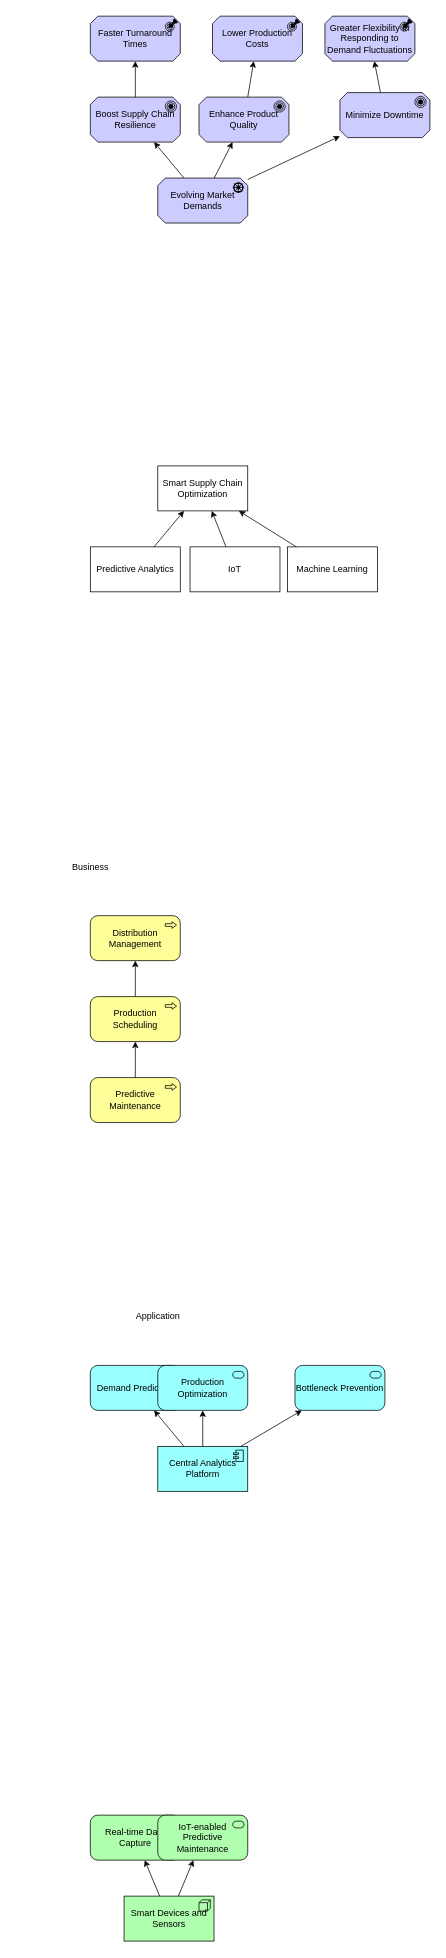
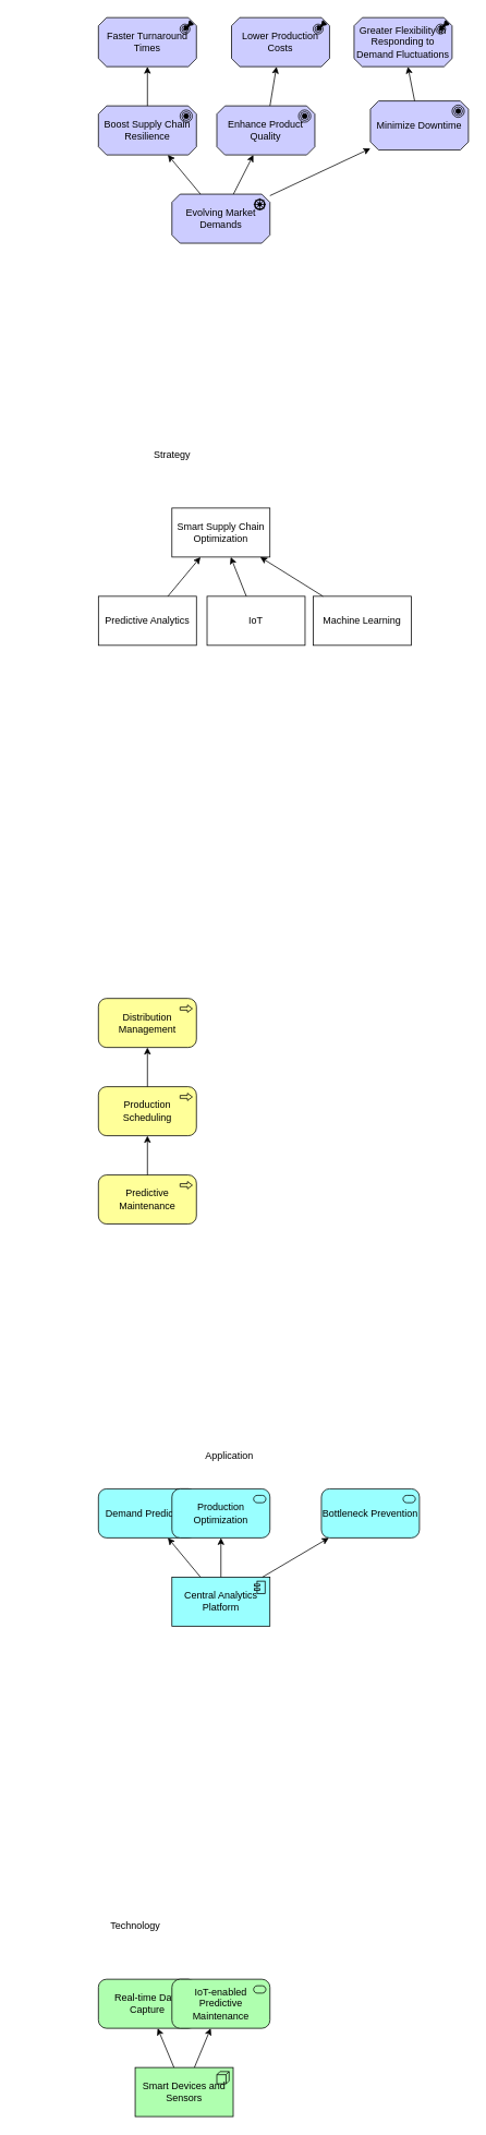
  <mxCell id="0" />
  <mxCell id="1" parent="0" />
  <mxCell id="2" value="Boost Supply Chain Resilience" style="html=1;outlineConnect=0;whiteSpace=wrap;fillColor=#CCCCFF;shape=mxgraph.archimate3.application;appType=goal;archiType=oct;" parent="1" vertex="1"><mxGeometry x="120" y="128" width="120" height="60" as="geometry" /></mxCell>
  <mxCell id="3" value="Enhance Product Quality" style="html=1;outlineConnect=0;whiteSpace=wrap;fillColor=#CCCCFF;shape=mxgraph.archimate3.application;appType=goal;archiType=oct;" parent="1" vertex="1"><mxGeometry x="265" y="128" width="120" height="60" as="geometry" /></mxCell>
  <mxCell id="4" value="Minimize Downtime" style="html=1;outlineConnect=0;whiteSpace=wrap;fillColor=#CCCCFF;shape=mxgraph.archimate3.application;appType=goal;archiType=oct;" parent="1" vertex="1"><mxGeometry x="453" y="122" width="120" height="60" as="geometry" /></mxCell>
  <mxCell id="5" value="Evolving Market Demands" style="html=1;outlineConnect=0;whiteSpace=wrap;fillColor=#CCCCFF;shape=mxgraph.archimate3.application;appType=driver;archiType=oct;" parent="1" vertex="1"><mxGeometry x="210" y="236" width="120" height="60" as="geometry" /></mxCell>
  <mxCell id="6" value="Faster Turnaround Times" style="html=1;outlineConnect=0;whiteSpace=wrap;fillColor=#CCCCFF;shape=mxgraph.archimate3.application;appType=outcome;archiType=oct;" parent="1" vertex="1"><mxGeometry x="120" y="20" width="120" height="60" as="geometry" /></mxCell>
  <mxCell id="7" value="Lower Production Costs" style="html=1;outlineConnect=0;whiteSpace=wrap;fillColor=#CCCCFF;shape=mxgraph.archimate3.application;appType=outcome;archiType=oct;" parent="1" vertex="1"><mxGeometry x="283" y="20" width="120" height="60" as="geometry" /></mxCell>
  <mxCell id="8" value="Greater Flexibility in Responding to Demand Fluctuations" style="html=1;outlineConnect=0;whiteSpace=wrap;fillColor=#CCCCFF;shape=mxgraph.archimate3.application;appType=outcome;archiType=oct;" parent="1" vertex="1"><mxGeometry x="433" y="20" width="120" height="60" as="geometry" /></mxCell>
  <mxCell id="9" style="html=1;shape=mxgraph.archimate3.relationship;archiType=influence;" parent="1" source="5" target="2" edge="1"><mxGeometry relative="1" as="geometry" /></mxCell>
  <mxCell id="10" style="html=1;shape=mxgraph.archimate3.relationship;archiType=influence;" parent="1" source="5" target="3" edge="1"><mxGeometry relative="1" as="geometry" /></mxCell>
  <mxCell id="11" style="html=1;shape=mxgraph.archimate3.relationship;archiType=influence;" parent="1" source="5" target="4" edge="1"><mxGeometry relative="1" as="geometry" /></mxCell>
  <mxCell id="12" style="html=1;shape=mxgraph.archimate3.relationship;archiType=influence;" parent="1" source="2" target="6" edge="1"><mxGeometry relative="1" as="geometry" /></mxCell>
  <mxCell id="13" style="html=1;shape=mxgraph.archimate3.relationship;archiType=influence;" parent="1" source="3" target="7" edge="1"><mxGeometry relative="1" as="geometry" /></mxCell>
  <mxCell id="14" style="html=1;shape=mxgraph.archimate3.relationship;archiType=influence;" parent="1" source="4" target="8" edge="1"><mxGeometry relative="1" as="geometry" /></mxCell>
+ <mxCell id="15" value="Strategy" style="text;html=1;align=center;verticalAlign=middle;resizable=0;points=[];" parent="1" vertex="1"><mxGeometry x="110" y="540" width="200" height="30" as="geometry" /></mxCell>
  <mxCell id="16" value="Smart Supply Chain Optimization" style="html=1;outlineConnect=0;whiteSpace=wrap;fillColor=#FFFFFF;shape=mxgraph.archimate3.rectangle;" parent="1" vertex="1"><mxGeometry x="210" y="620" width="120" height="60" as="geometry" /></mxCell>
  <mxCell id="17" value="Predictive Analytics" style="html=1;outlineConnect=0;whiteSpace=wrap;fillColor=#FFFFFF;shape=mxgraph.archimate3.rectangle;" parent="1" vertex="1"><mxGeometry x="120" y="728" width="120" height="60" as="geometry" /></mxCell>
  <mxCell id="18" value="IoT" style="html=1;outlineConnect=0;whiteSpace=wrap;fillColor=#FFFFFF;shape=mxgraph.archimate3.rectangle;" parent="1" vertex="1"><mxGeometry x="253" y="728" width="120" height="60" as="geometry" /></mxCell>
  <mxCell id="19" value="Machine Learning" style="html=1;outlineConnect=0;whiteSpace=wrap;fillColor=#FFFFFF;shape=mxgraph.archimate3.rectangle;" parent="1" vertex="1"><mxGeometry x="383" y="728" width="120" height="60" as="geometry" /></mxCell>
  <mxCell id="20" style="html=1;shape=mxgraph.archimate3.relationship;archiType=association;" parent="1" source="17" target="16" edge="1"><mxGeometry relative="1" as="geometry" /></mxCell>
  <mxCell id="21" style="html=1;shape=mxgraph.archimate3.relationship;archiType=association;" parent="1" source="18" target="16" edge="1"><mxGeometry relative="1" as="geometry" /></mxCell>
  <mxCell id="22" style="html=1;shape=mxgraph.archimate3.relationship;archiType=association;" parent="1" source="19" target="16" edge="1"><mxGeometry relative="1" as="geometry" /></mxCell>
- <mxCell id="23" value="Business" style="text;html=1;align=center;verticalAlign=middle;resizable=0;points=[];" parent="1" vertex="1"><mxGeometry x="20" y="1140" width="200" height="30" as="geometry" /></mxCell>
  <mxCell id="24" value="Production Scheduling" style="html=1;outlineConnect=0;whiteSpace=wrap;fillColor=#ffff99;shape=mxgraph.archimate3.application;appType=proc;archiType=rounded;" parent="1" vertex="1"><mxGeometry x="120" y="1328" width="120" height="60" as="geometry" /></mxCell>
  <mxCell id="25" value="Distribution Management" style="html=1;outlineConnect=0;whiteSpace=wrap;fillColor=#ffff99;shape=mxgraph.archimate3.application;appType=proc;archiType=rounded;" parent="1" vertex="1"><mxGeometry x="120" y="1220" width="120" height="60" as="geometry" /></mxCell>
  <mxCell id="26" value="Predictive Maintenance" style="html=1;outlineConnect=0;whiteSpace=wrap;fillColor=#ffff99;shape=mxgraph.archimate3.application;appType=proc;archiType=rounded;" parent="1" vertex="1"><mxGeometry x="120" y="1436" width="120" height="60" as="geometry" /></mxCell>
  <mxCell id="27" style="html=1;shape=mxgraph.archimate3.relationship;archiType=association;" parent="1" source="24" target="25" edge="1"><mxGeometry relative="1" as="geometry" /></mxCell>
  <mxCell id="28" style="html=1;shape=mxgraph.archimate3.relationship;archiType=triggering;" parent="1" source="26" target="24" edge="1"><mxGeometry relative="1" as="geometry" /></mxCell>
- <mxCell id="29" value="Application" style="text;html=1;align=center;verticalAlign=middle;resizable=0;points=[];" parent="1" vertex="1"><mxGeometry x="110" y="1740" width="200" height="30" as="geometry" /></mxCell>
+ <mxCell id="29" value="Application" style="text;html=1;align=center;verticalAlign=middle;resizable=0;points=[];" parent="1" vertex="1"><mxGeometry x="180" y="1765" width="200" height="30" as="geometry" /></mxCell>
  <mxCell id="30" value="Central Analytics Platform" style="html=1;outlineConnect=0;whiteSpace=wrap;fillColor=#99ffff;shape=mxgraph.archimate3.application;appType=comp;archiType=square;" parent="1" vertex="1"><mxGeometry x="210" y="1928" width="120" height="60" as="geometry" /></mxCell>
  <mxCell id="31" value="Demand Prediction" style="html=1;outlineConnect=0;whiteSpace=wrap;fillColor=#99ffff;shape=mxgraph.archimate3.application;appType=serv;archiType=rounded;" parent="1" vertex="1"><mxGeometry x="120" y="1820" width="120" height="60" as="geometry" /></mxCell>
  <mxCell id="32" value="Production Optimization" style="html=1;outlineConnect=0;whiteSpace=wrap;fillColor=#99ffff;shape=mxgraph.archimate3.application;appType=serv;archiType=rounded;" parent="1" vertex="1"><mxGeometry x="210" y="1820" width="120" height="60" as="geometry" /></mxCell>
  <mxCell id="33" value="Bottleneck Prevention" style="html=1;outlineConnect=0;whiteSpace=wrap;fillColor=#99ffff;shape=mxgraph.archimate3.application;appType=serv;archiType=rounded;" parent="1" vertex="1"><mxGeometry x="393" y="1820" width="120" height="60" as="geometry" /></mxCell>
  <mxCell id="34" style="html=1;shape=mxgraph.archimate3.relationship;archiType=association;" parent="1" source="30" target="31" edge="1"><mxGeometry relative="1" as="geometry" /></mxCell>
  <mxCell id="35" style="html=1;shape=mxgraph.archimate3.relationship;archiType=association;" parent="1" source="30" target="32" edge="1"><mxGeometry relative="1" as="geometry" /></mxCell>
  <mxCell id="36" style="html=1;shape=mxgraph.archimate3.relationship;archiType=association;" parent="1" source="30" target="33" edge="1"><mxGeometry relative="1" as="geometry" /></mxCell>
+ <mxCell id="37" value="Technology" style="text;html=1;align=center;verticalAlign=middle;resizable=0;points=[];" parent="1" vertex="1"><mxGeometry x="65" y="2340" width="200" height="30" as="geometry" /></mxCell>
  <mxCell id="38" value="Smart Devices and Sensors" style="html=1;outlineConnect=0;whiteSpace=wrap;fillColor=#AFFFAF;shape=mxgraph.archimate3.application;appType=node;archiType=square;" parent="1" vertex="1"><mxGeometry x="165" y="2528" width="120" height="60" as="geometry" /></mxCell>
  <mxCell id="39" value="Real-time Data Capture" style="html=1;outlineConnect=0;whiteSpace=wrap;fillColor=#AFFFAF;shape=mxgraph.archimate3.application;appType=serv;archiType=rounded;" parent="1" vertex="1"><mxGeometry x="120" y="2420" width="120" height="60" as="geometry" /></mxCell>
  <mxCell id="40" value="IoT-enabled Predictive Maintenance" style="html=1;outlineConnect=0;whiteSpace=wrap;fillColor=#AFFFAF;shape=mxgraph.archimate3.application;appType=serv;archiType=rounded;" parent="1" vertex="1"><mxGeometry x="210" y="2420" width="120" height="60" as="geometry" /></mxCell>
  <mxCell id="41" style="html=1;shape=mxgraph.archimate3.relationship;archiType=serving;" parent="1" source="38" target="39" edge="1"><mxGeometry relative="1" as="geometry" /></mxCell>
  <mxCell id="42" style="html=1;shape=mxgraph.archimate3.relationship;archiType=serving;" parent="1" source="38" target="40" edge="1"><mxGeometry relative="1" as="geometry" /></mxCell>
